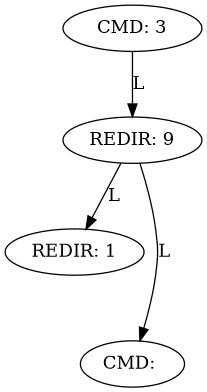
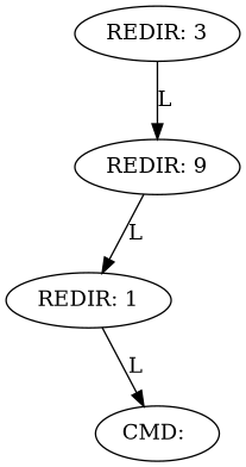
  digraph {
    fontname="DejaVu Serif"
    node [fontname="DejaVu Serif"]
    edge [fontname="DejaVu Serif"]
-   n1 [label="CMD: 3"]
+   n1 [label="REDIR: 3"]
    n2 [label="REDIR: 9"]
    n3 [label="REDIR: 1"]
    n4 [label="CMD: "]
    n1 -> n2 [label=L]
    n2 -> n3 [label=L]
-   n2 -> n4 [label=L]
+   n3 -> n4 [label=L]
  }
